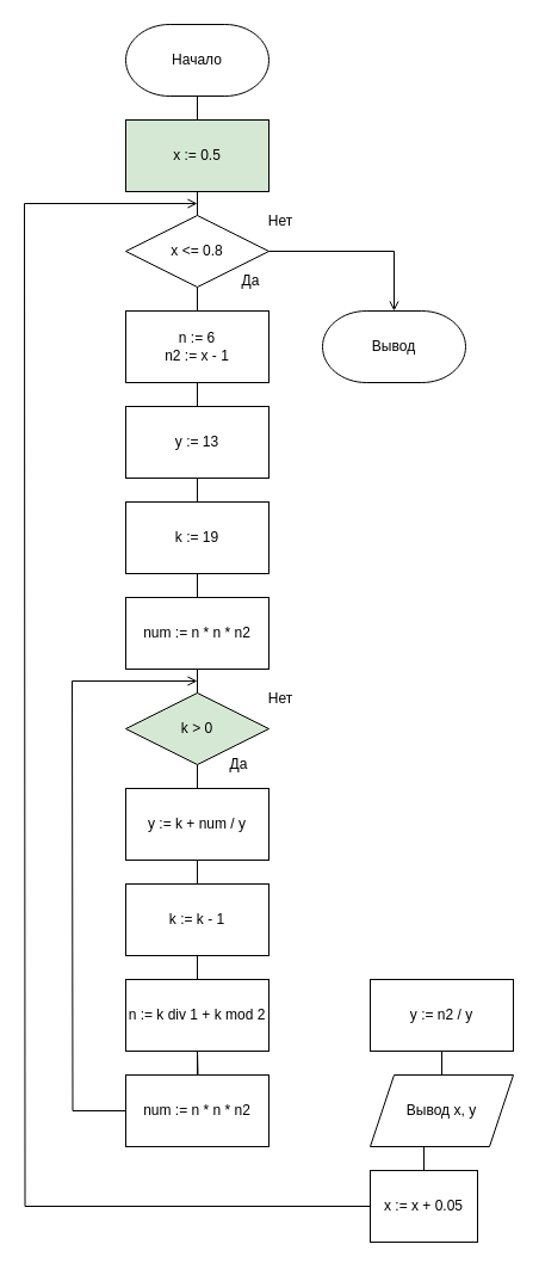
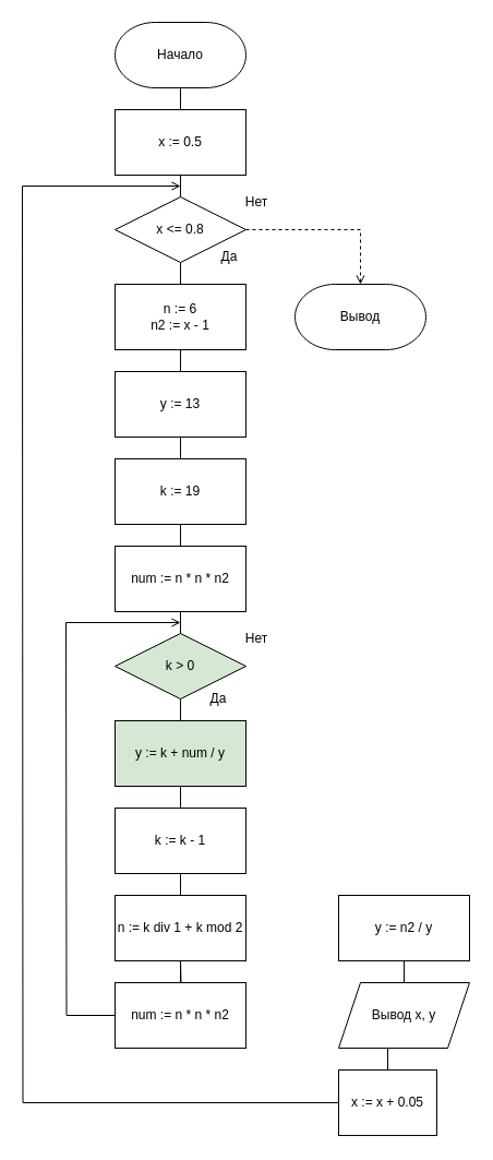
  <mxCell id="0" />
  <mxCell id="1" parent="0" />
  <mxCell id="2" value="Начало" style="strokeWidth=1;html=1;shape=mxgraph.flowchart.terminator;whiteSpace=wrap;" parent="1" vertex="1"><mxGeometry x="105" width="120" height="60" as="geometry" y="20" /></mxCell>
  <mxCell id="3" style="edgeStyle=orthogonalEdgeStyle;rounded=0;orthogonalLoop=1;jettySize=auto;html=1;entryX=0.5;entryY=0;entryDx=0;entryDy=0;endArrow=none;endFill=0;" parent="1" target="16" edge="1"><mxGeometry relative="1" as="geometry"><mxPoint x="165" y="160" as="sourcePoint" /></mxGeometry></mxCell>
- <mxCell id="4" value="x := 0.5" style="rounded=0;whiteSpace=wrap;html=1;fillColor=#d5e8d4;" parent="1" vertex="1"><mxGeometry x="105" y="100" width="120" height="60" as="geometry" /></mxCell>
+ <mxCell id="4" value="x := 0.5" style="rounded=0;whiteSpace=wrap;html=1;" parent="1" vertex="1"><mxGeometry x="105" y="100" width="120" height="60" as="geometry" /></mxCell>
  <mxCell id="5" style="edgeStyle=orthogonalEdgeStyle;rounded=0;orthogonalLoop=1;jettySize=auto;html=1;endArrow=none;endFill=0;" parent="1" edge="1"><mxGeometry relative="1" as="geometry"><mxPoint x="165" y="340" as="targetPoint" /><mxPoint x="165" y="320" as="sourcePoint" /></mxGeometry></mxCell>
  <mxCell id="6" value="у := 13" style="rounded=0;whiteSpace=wrap;html=1;" parent="1" vertex="1"><mxGeometry x="105" y="340" width="120" height="60" as="geometry" /></mxCell>
  <mxCell id="7" style="edgeStyle=orthogonalEdgeStyle;rounded=0;orthogonalLoop=1;jettySize=auto;html=1;endArrow=none;endFill=0;" parent="1" edge="1"><mxGeometry relative="1" as="geometry"><mxPoint x="165" y="420" as="targetPoint" /><mxPoint x="165" y="400" as="sourcePoint" /></mxGeometry></mxCell>
  <mxCell id="8" value="k := 19" style="rounded=0;whiteSpace=wrap;html=1;" parent="1" vertex="1"><mxGeometry x="105" y="420" width="120" height="60" as="geometry" /></mxCell>
  <mxCell id="9" style="edgeStyle=orthogonalEdgeStyle;rounded=0;orthogonalLoop=1;jettySize=auto;html=1;endArrow=none;endFill=0;" parent="1" edge="1"><mxGeometry relative="1" as="geometry"><mxPoint x="165" y="500" as="targetPoint" /><mxPoint x="165" y="480" as="sourcePoint" /></mxGeometry></mxCell>
  <mxCell id="10" style="edgeStyle=orthogonalEdgeStyle;rounded=0;orthogonalLoop=1;jettySize=auto;html=1;endArrow=none;endFill=0;" parent="1" source="11" edge="1"><mxGeometry relative="1" as="geometry"><mxPoint x="165" y="580" as="targetPoint" /></mxGeometry></mxCell>
  <mxCell id="11" value="num := n * n * n2" style="rounded=0;whiteSpace=wrap;html=1;" parent="1" vertex="1"><mxGeometry x="105" y="500" width="120" height="60" as="geometry" /></mxCell>
  <mxCell id="12" style="edgeStyle=orthogonalEdgeStyle;rounded=0;orthogonalLoop=1;jettySize=auto;html=1;endArrow=none;endFill=0;" parent="1" source="13" edge="1"><mxGeometry relative="1" as="geometry"><mxPoint x="165" y="660" as="targetPoint" /></mxGeometry></mxCell>
  <mxCell id="13" value="k &amp;gt; 0" style="rhombus;whiteSpace=wrap;html=1;strokeWidth=1;fillColor=#d5e8d4;" parent="1" vertex="1"><mxGeometry x="105" y="580" width="120" height="60" as="geometry" /></mxCell>
- <mxCell id="14" style="edgeStyle=orthogonalEdgeStyle;rounded=0;orthogonalLoop=1;jettySize=auto;html=1;endArrow=open;endFill=0;entryX=0.5;entryY=0;entryDx=0;entryDy=0;entryPerimeter=0;" parent="1" source="16" target="36" edge="1"><mxGeometry relative="1" as="geometry"><mxPoint x="340" y="260" as="targetPoint" /></mxGeometry></mxCell>
+ <mxCell id="14" style="edgeStyle=orthogonalEdgeStyle;rounded=0;orthogonalLoop=1;jettySize=auto;html=1;endArrow=open;endFill=0;entryX=0.5;entryY=0;entryDx=0;entryDy=0;entryPerimeter=0;dashed=1;" parent="1" source="16" target="36" edge="1"><mxGeometry relative="1" as="geometry"><mxPoint x="340" y="260" as="targetPoint" /></mxGeometry></mxCell>
  <mxCell id="15" style="edgeStyle=orthogonalEdgeStyle;rounded=0;orthogonalLoop=1;jettySize=auto;html=1;endArrow=none;endFill=0;" parent="1" source="16" edge="1"><mxGeometry relative="1" as="geometry"><mxPoint x="165" y="260" as="targetPoint" /></mxGeometry></mxCell>
  <mxCell id="16" value="x &amp;lt;= 0.8" style="rhombus;whiteSpace=wrap;html=1;strokeWidth=1;" parent="1" vertex="1"><mxGeometry x="105" y="180" width="120" height="60" as="geometry" /></mxCell>
  <mxCell id="17" value="Да" style="text;html=1;strokeColor=none;fillColor=none;align=center;verticalAlign=middle;whiteSpace=wrap;rounded=0;" parent="1" vertex="1"><mxGeometry x="180" y="220" width="60" height="30" as="geometry" /></mxCell>
  <mxCell id="18" value="Нет" style="text;html=1;strokeColor=none;fillColor=none;align=center;verticalAlign=middle;whiteSpace=wrap;rounded=0;" parent="1" vertex="1"><mxGeometry x="205" y="170" width="60" height="30" as="geometry" /></mxCell>
  <mxCell id="19" value="Да" style="text;html=1;strokeColor=none;fillColor=none;align=center;verticalAlign=middle;whiteSpace=wrap;rounded=0;" parent="1" vertex="1"><mxGeometry x="180" y="630" width="40" height="20" as="geometry" /></mxCell>
  <mxCell id="20" value="" style="edgeStyle=orthogonalEdgeStyle;rounded=0;orthogonalLoop=1;jettySize=auto;html=1;endArrow=none;endFill=0;" parent="1" target="26" edge="1"><mxGeometry relative="1" as="geometry"><mxPoint x="165" y="880" as="sourcePoint" /></mxGeometry></mxCell>
  <mxCell id="21" style="edgeStyle=orthogonalEdgeStyle;rounded=0;orthogonalLoop=1;jettySize=auto;html=1;endArrow=none;endFill=0;" parent="1" source="22" edge="1"><mxGeometry relative="1" as="geometry"><mxPoint x="165" y="730" as="targetPoint" /></mxGeometry></mxCell>
- <mxCell id="22" value="y := k + num / y" style="rounded=0;whiteSpace=wrap;html=1;strokeWidth=1;" parent="1" vertex="1"><mxGeometry x="105" y="660" width="120" height="60" as="geometry" /></mxCell>
+ <mxCell id="22" value="y := k + num / y" style="rounded=0;whiteSpace=wrap;html=1;strokeWidth=1;fillColor=#d5e8d4;" parent="1" vertex="1"><mxGeometry x="105" y="660" width="120" height="60" as="geometry" /></mxCell>
  <mxCell id="23" style="edgeStyle=orthogonalEdgeStyle;rounded=0;orthogonalLoop=1;jettySize=auto;html=1;endArrow=none;endFill=0;" parent="1" edge="1"><mxGeometry relative="1" as="geometry"><mxPoint x="165" y="900.02" as="targetPoint" /><mxPoint x="165.034" y="880.003" as="sourcePoint" /></mxGeometry></mxCell>
  <mxCell id="24" style="edgeStyle=orthogonalEdgeStyle;rounded=0;orthogonalLoop=1;jettySize=auto;html=1;endArrow=none;endFill=0;" parent="1" source="26" edge="1"><mxGeometry relative="1" as="geometry"><mxPoint x="60" y="570" as="targetPoint" /></mxGeometry></mxCell>
  <mxCell id="25" value="" style="edgeStyle=orthogonalEdgeStyle;rounded=0;orthogonalLoop=1;jettySize=auto;html=1;endArrow=none;endFill=0;" parent="1" source="26" edge="1"><mxGeometry relative="1" as="geometry"><mxPoint x="165" y="880" as="targetPoint" /></mxGeometry></mxCell>
  <mxCell id="26" value="num := n * n * n2" style="rounded=0;whiteSpace=wrap;html=1;strokeWidth=1;" parent="1" vertex="1"><mxGeometry x="105" y="900.02" width="120" height="60" as="geometry" /></mxCell>
  <mxCell id="27" value="" style="endArrow=open;html=1;rounded=0;edgeStyle=orthogonalEdgeStyle;endFill=0;" parent="1" edge="1"><mxGeometry width="50" height="50" relative="1" as="geometry"><mxPoint x="60" y="570" as="sourcePoint" /><mxPoint x="165" y="570" as="targetPoint" /></mxGeometry></mxCell>
  <mxCell id="28" value="Нет" style="text;html=1;strokeColor=none;fillColor=none;align=center;verticalAlign=middle;whiteSpace=wrap;rounded=0;" parent="1" vertex="1"><mxGeometry x="205" y="570" width="60" height="30" as="geometry" /></mxCell>
  <mxCell id="29" style="edgeStyle=orthogonalEdgeStyle;rounded=0;orthogonalLoop=1;jettySize=auto;html=1;endArrow=none;endFill=0;" parent="1" edge="1"><mxGeometry relative="1" as="geometry"><mxPoint x="370" y="900" as="targetPoint" /><mxPoint x="370" y="880" as="sourcePoint" /></mxGeometry></mxCell>
  <mxCell id="30" value="y := n2 / y" style="rounded=0;whiteSpace=wrap;html=1;strokeWidth=1;" parent="1" vertex="1"><mxGeometry x="310" y="820" width="120" height="60" as="geometry" /></mxCell>
  <mxCell id="31" value="Вывод x, y" style="shape=parallelogram;perimeter=parallelogramPerimeter;whiteSpace=wrap;html=1;fixedSize=1;strokeWidth=1;" parent="1" vertex="1"><mxGeometry x="310" y="900" width="120" height="60" as="geometry" /></mxCell>
  <mxCell id="32" value="" style="edgeStyle=orthogonalEdgeStyle;rounded=0;orthogonalLoop=1;jettySize=auto;html=1;endArrow=none;endFill=0;" parent="1" source="34" edge="1"><mxGeometry relative="1" as="geometry"><mxPoint x="370.034" y="960" as="targetPoint" /></mxGeometry></mxCell>
  <mxCell id="33" style="edgeStyle=orthogonalEdgeStyle;rounded=0;orthogonalLoop=1;jettySize=auto;html=1;endArrow=none;endFill=0;" parent="1" source="34" edge="1"><mxGeometry relative="1" as="geometry"><mxPoint x="20" y="170" as="targetPoint" /></mxGeometry></mxCell>
  <mxCell id="34" value="x := x + 0.05" style="rounded=0;whiteSpace=wrap;html=1;strokeWidth=1;" parent="1" vertex="1"><mxGeometry x="310" y="980.02" width="90" height="60" as="geometry" /></mxCell>
  <mxCell id="35" value="" style="endArrow=open;html=1;rounded=0;edgeStyle=orthogonalEdgeStyle;endFill=0;" parent="1" edge="1"><mxGeometry width="50" height="50" relative="1" as="geometry"><mxPoint x="20" y="170" as="sourcePoint" /><mxPoint x="165" y="170" as="targetPoint" /><Array as="points"><mxPoint x="165" y="170" /></Array></mxGeometry></mxCell>
  <mxCell id="36" value="Вывод" style="strokeWidth=1;html=1;shape=mxgraph.flowchart.terminator;whiteSpace=wrap;" parent="1" vertex="1"><mxGeometry x="270" y="260" width="120" height="60" as="geometry" /></mxCell>
  <mxCell id="37" style="edgeStyle=orthogonalEdgeStyle;rounded=0;orthogonalLoop=1;jettySize=auto;html=1;endArrow=none;endFill=0;" parent="1" source="38" edge="1"><mxGeometry relative="1" as="geometry"><mxPoint x="165" y="820" as="targetPoint" /></mxGeometry></mxCell>
  <mxCell id="38" value="k := k - 1" style="rounded=0;whiteSpace=wrap;html=1;" parent="1" vertex="1"><mxGeometry x="105" y="740" width="120" height="60" as="geometry" /></mxCell>
  <mxCell id="39" value="n := 6&lt;br&gt;n2 := x - 1" style="rounded=0;whiteSpace=wrap;html=1;" parent="1" vertex="1"><mxGeometry x="105" y="260" width="120" height="60" as="geometry" /></mxCell>
  <mxCell id="40" value="n := k div 1 + k mod 2" style="rounded=0;whiteSpace=wrap;html=1;" parent="1" vertex="1"><mxGeometry x="105" y="820" width="120" height="60" as="geometry" /></mxCell>
  <mxCell id="41" style="edgeStyle=orthogonalEdgeStyle;rounded=0;orthogonalLoop=1;jettySize=auto;html=1;endArrow=none;endFill=0;" parent="1" edge="1"><mxGeometry relative="1" as="geometry"><mxPoint x="165" y="100" as="targetPoint" /><mxPoint x="165" y="80" as="sourcePoint" /></mxGeometry></mxCell>
